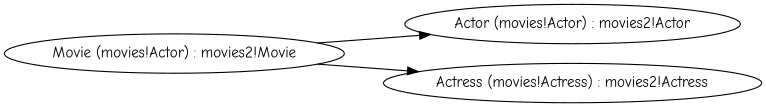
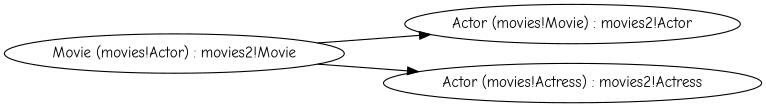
  strict digraph {
    fontname="Comic Neue"
    rankdir=LR
    node [fontname="Comic Neue"]
    edge [fontname="Comic Neue"]
    n1 [label="Movie (movies!Actor) : movies2!Movie"]
-   n2 [label="Actor (movies!Actor) : movies2!Actor"]
-   n3 [label="Actress (movies!Actress) : movies2!Actress"]
+   n2 [label="Actor (movies!Movie) : movies2!Actor"]
+   n3 [label="Actor (movies!Actress) : movies2!Actress"]
    n1 -> n2
    n1 -> n3
  }
